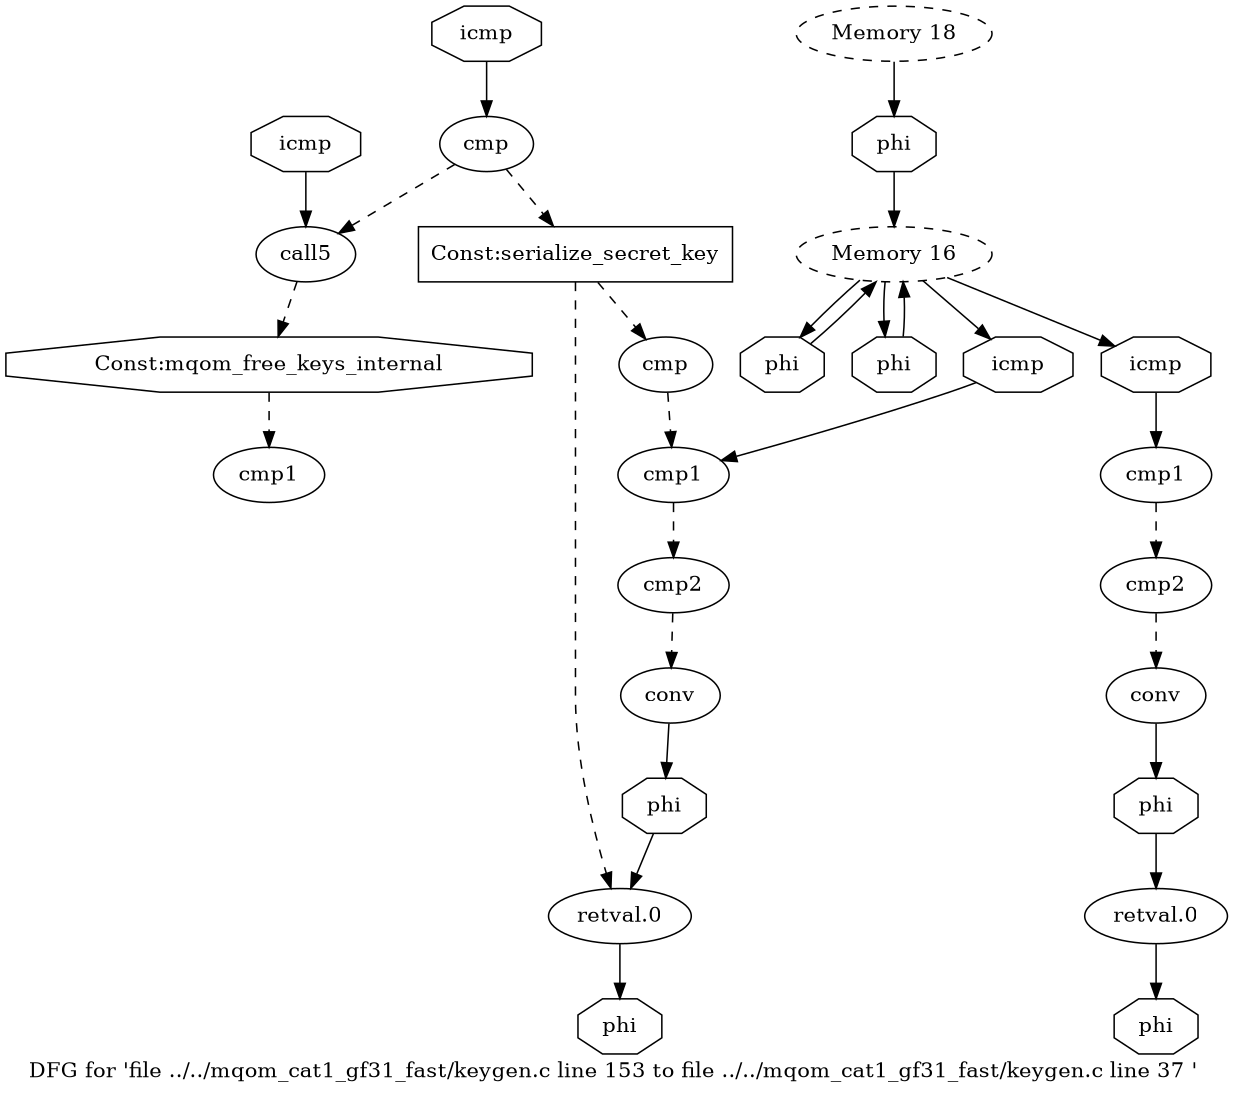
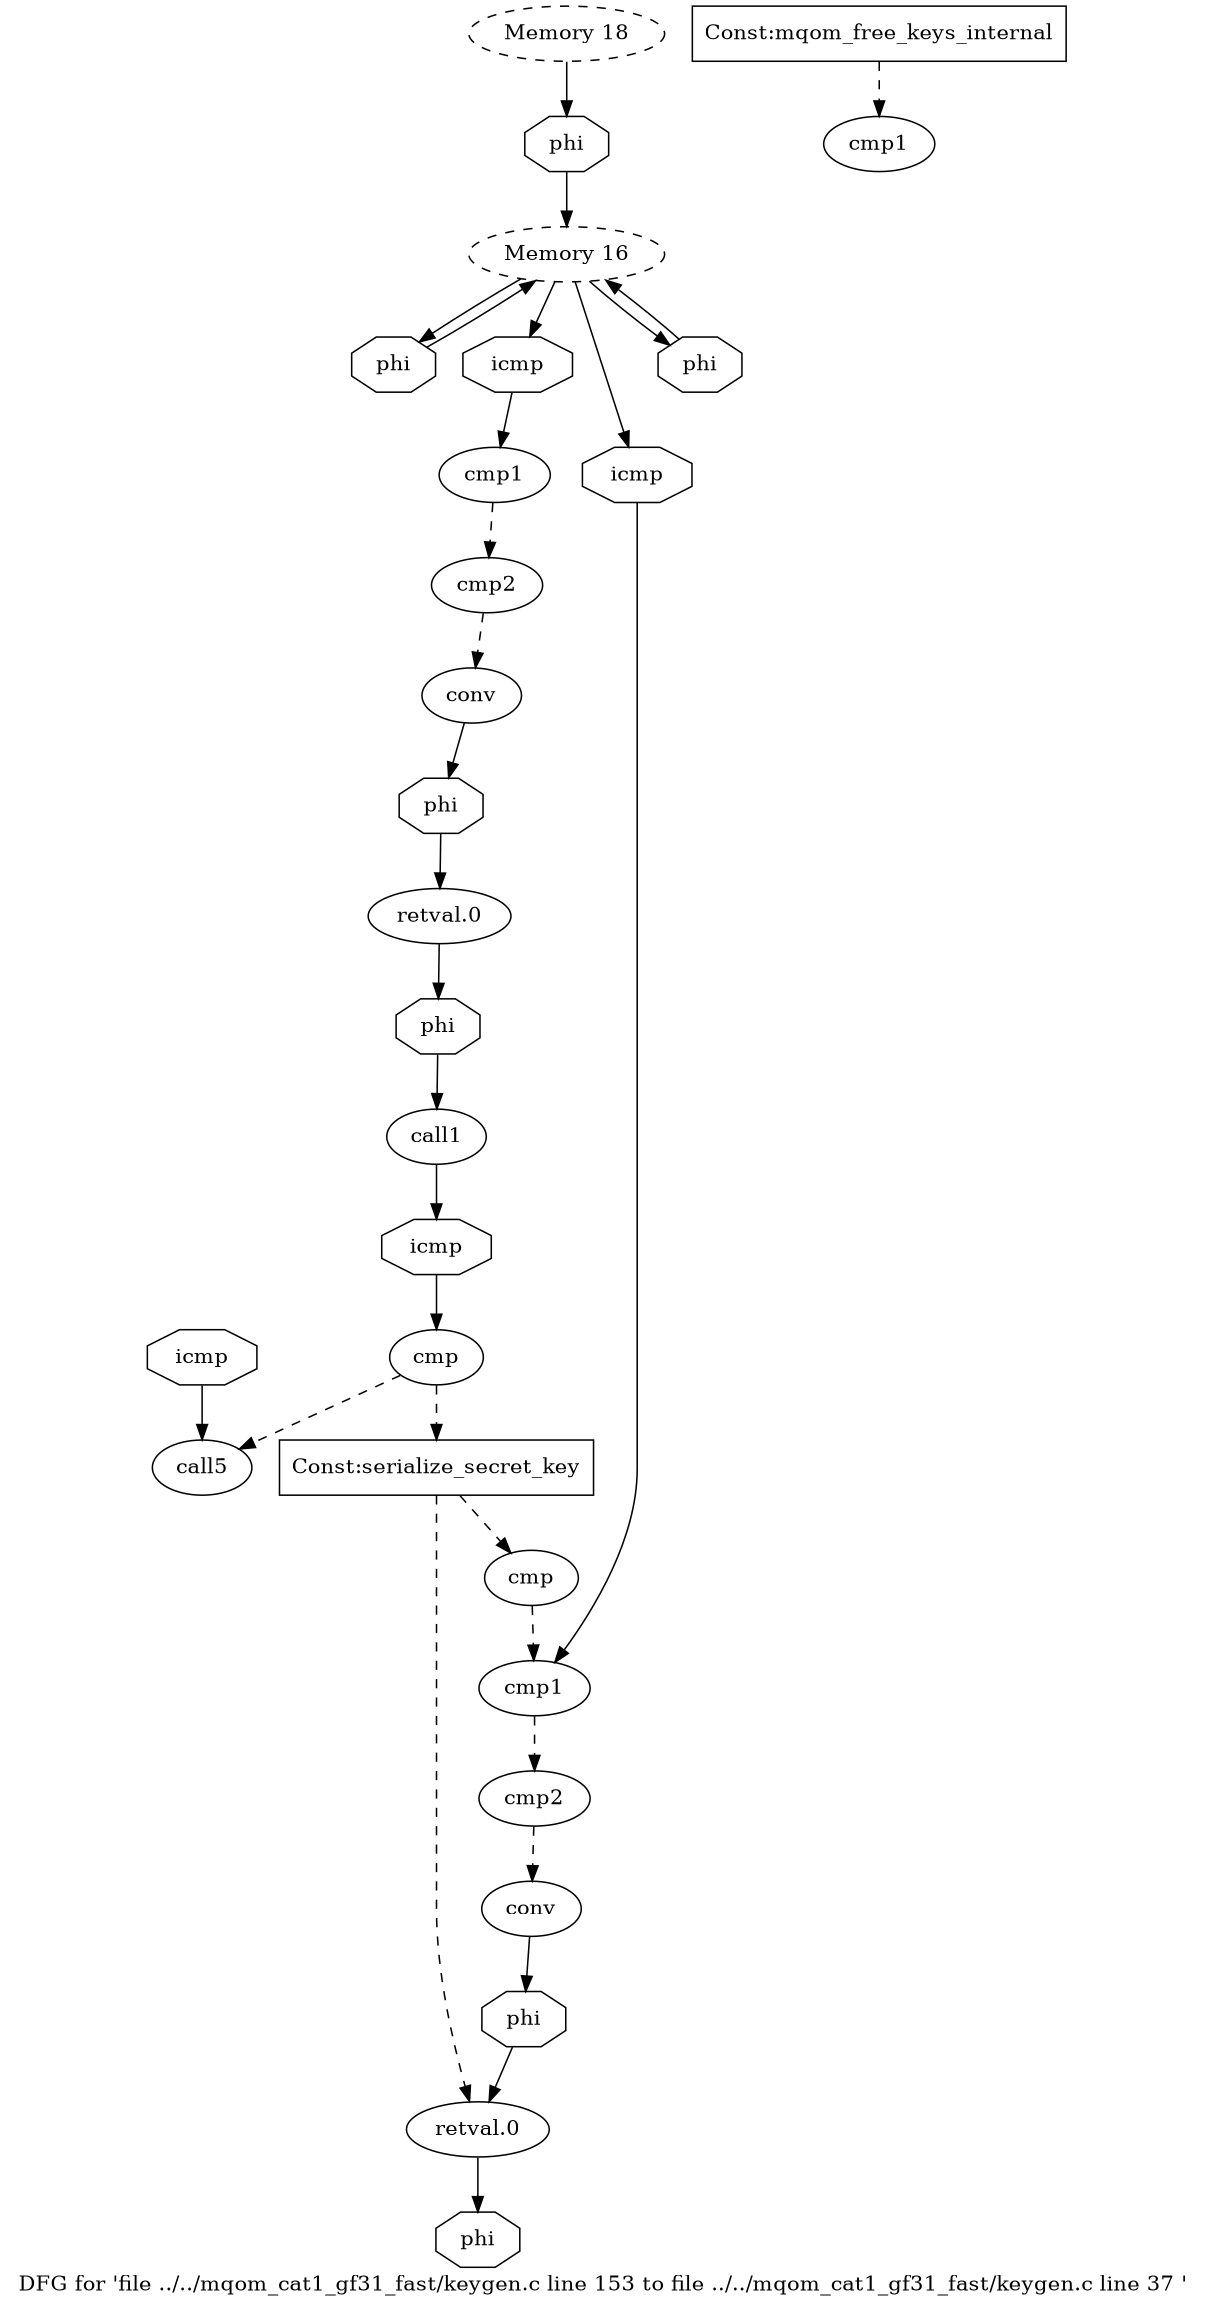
  digraph {
    label="DFG for 'file ../../mqom_cat1_gf31_fast/keygen.c line 153 to file ../../mqom_cat1_gf31_fast/keygen.c line 37 ' "
    node [shape=ellipse style=solid]
    n1 [label="retval.0"]
    n2 [label=phi shape=octagon]
+   n3 [label=call1]
    n4 [label=icmp shape=octagon]
    n5 [label=call5]
-   n6 [label="Const:mqom_free_keys_internal" shape=octagon]
+   n6 [label="Const:mqom_free_keys_internal" shape=box]
    n7 [label=cmp1]
    n8 [label=icmp shape=octagon]
    n9 [label=phi shape=octagon]
    n10 [label="Memory 16" style=dashed]
    n11 [label=phi shape=octagon]
    n12 [label=icmp shape=octagon]
    n13 [label=icmp shape=octagon]
    n14 [label=phi shape=octagon]
    n15 [label=cmp1]
    n16 [label=cmp1]
    n17 [label=cmp]
    n18 [label=phi shape=octagon]
    n19 [label="Const:serialize_secret_key" shape=box]
    n20 [label=cmp]
    n21 [label="retval.0"]
    n22 [label=cmp2]
    n23 [label=conv]
    n24 [label=phi shape=octagon]
    n25 [label=cmp2]
    n26 [label=conv]
    n27 [label=phi shape=octagon]
    n28 [label="Memory 18" style=dashed]
    n1 -> n2
+   n2 -> n3
+   n3 -> n4
    n4 -> n17
-   n5 -> n6 [style=dashed]
    n6 -> n7 [style=dashed]
    n8 -> n5
    n9 -> n10
    n10 -> n11
    n10 -> n12
    n10 -> n13
    n10 -> n14
    n11 -> n10
    n12 -> n15
    n13 -> n16
    n14 -> n10
    n15 -> n25 [style=dashed]
    n16 -> n22 [style=dashed]
    n17 -> n5 [style=dashed]
    n17 -> n19 [style=dashed]
    n19 -> n20 [style=dashed]
    n19 -> n21 [style=dashed]
    n20 -> n16 [style=dashed]
    n21 -> n18
    n22 -> n26 [style=dashed]
    n23 -> n24
    n24 -> n1
    n25 -> n23 [style=dashed]
    n26 -> n27
    n27 -> n21
    n28 -> n9
  }
